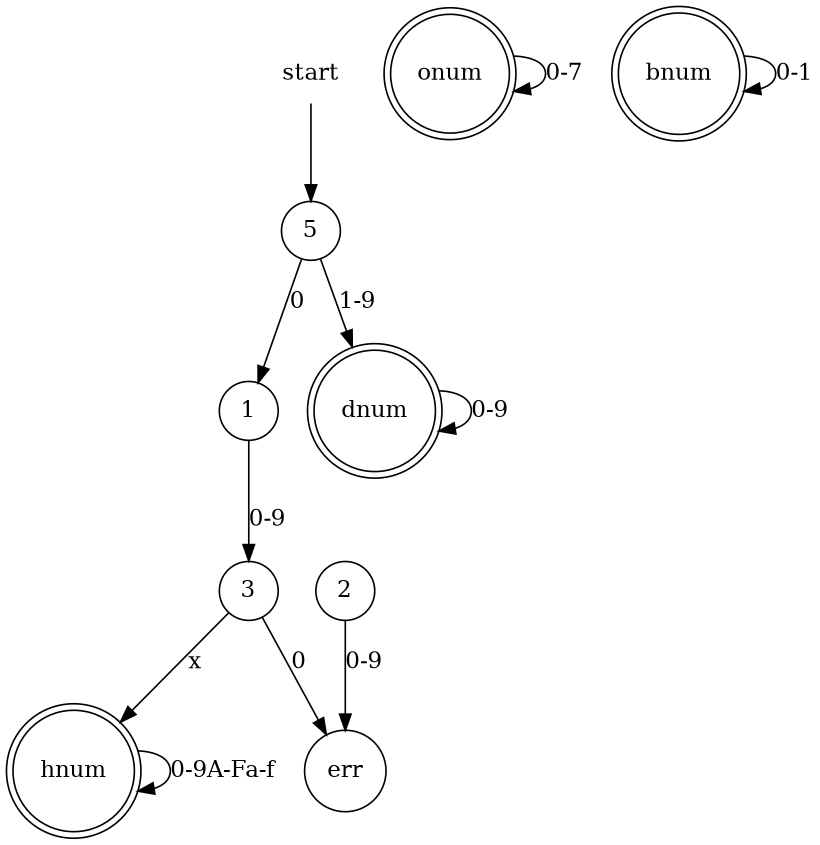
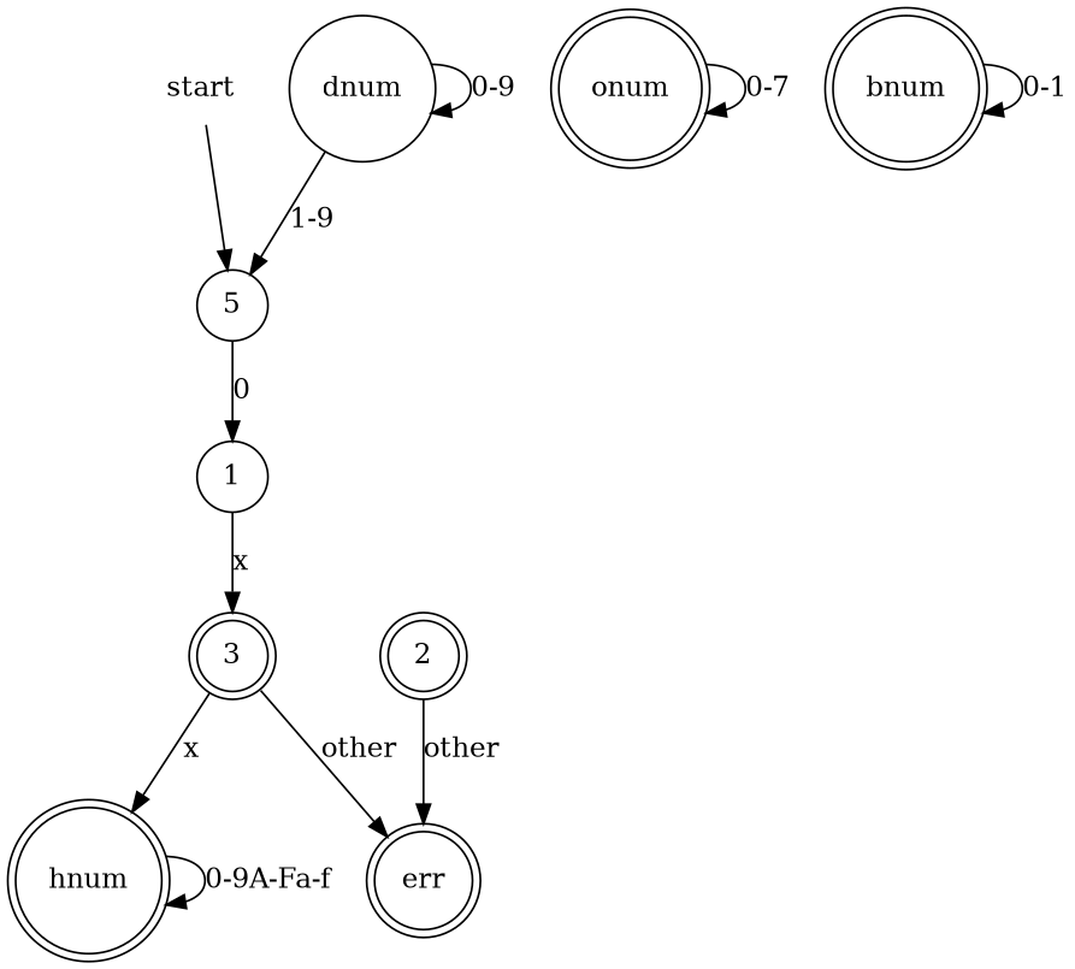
  digraph {
    node [shape=doublecircle]
    start [shape=plaintext]
    n2 [label=5 shape=circle]
    1 [shape=circle]
-   dnum
-   3 [shape=circle]
-   2 [shape=circle]
-   err [shape=circle]
+   dnum [shape=circle]
+   3
+   2
+   err
    hnum
    onum
    bnum
    start -> n2
    n2 -> 1 [label=0]
-   n2 -> dnum [label="1-9"]
-   1 -> 3 [label="0-9"]
+   dnum -> n2 [label="1-9"]
+   1 -> 3 [label=x]
    dnum -> dnum [label="0-9"]
-   3 -> err [label=0]
+   3 -> err [label=other]
    3 -> hnum [label=x]
-   2 -> err [label="0-9"]
+   2 -> err [label=other]
    hnum -> hnum [label="0-9A-Fa-f"]
    onum -> onum [label="0-7"]
    bnum -> bnum [label="0-1"]
  }
